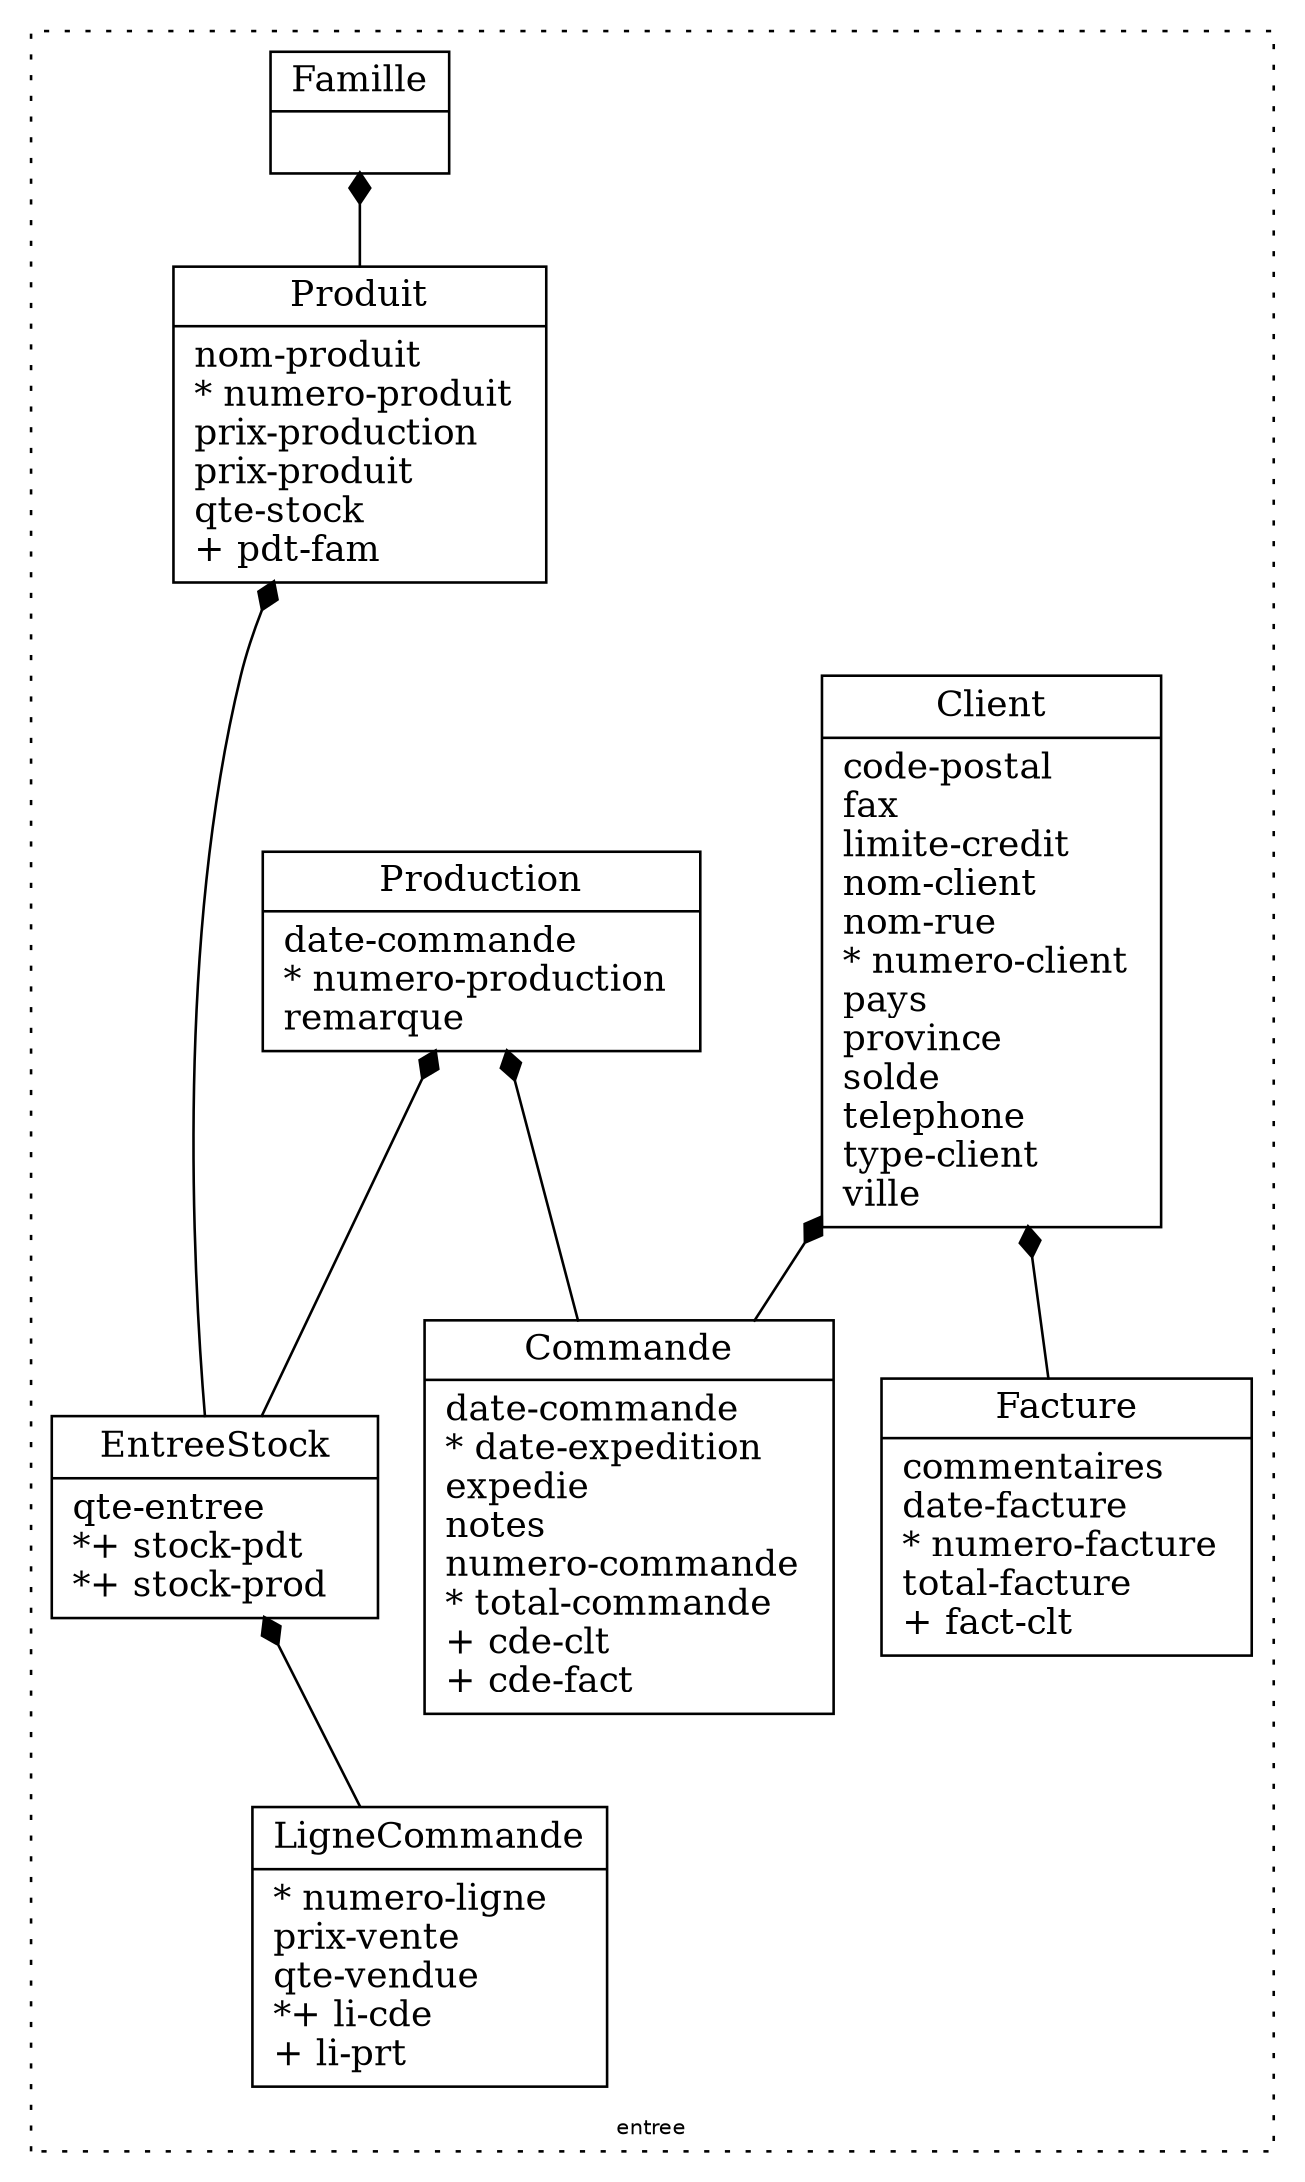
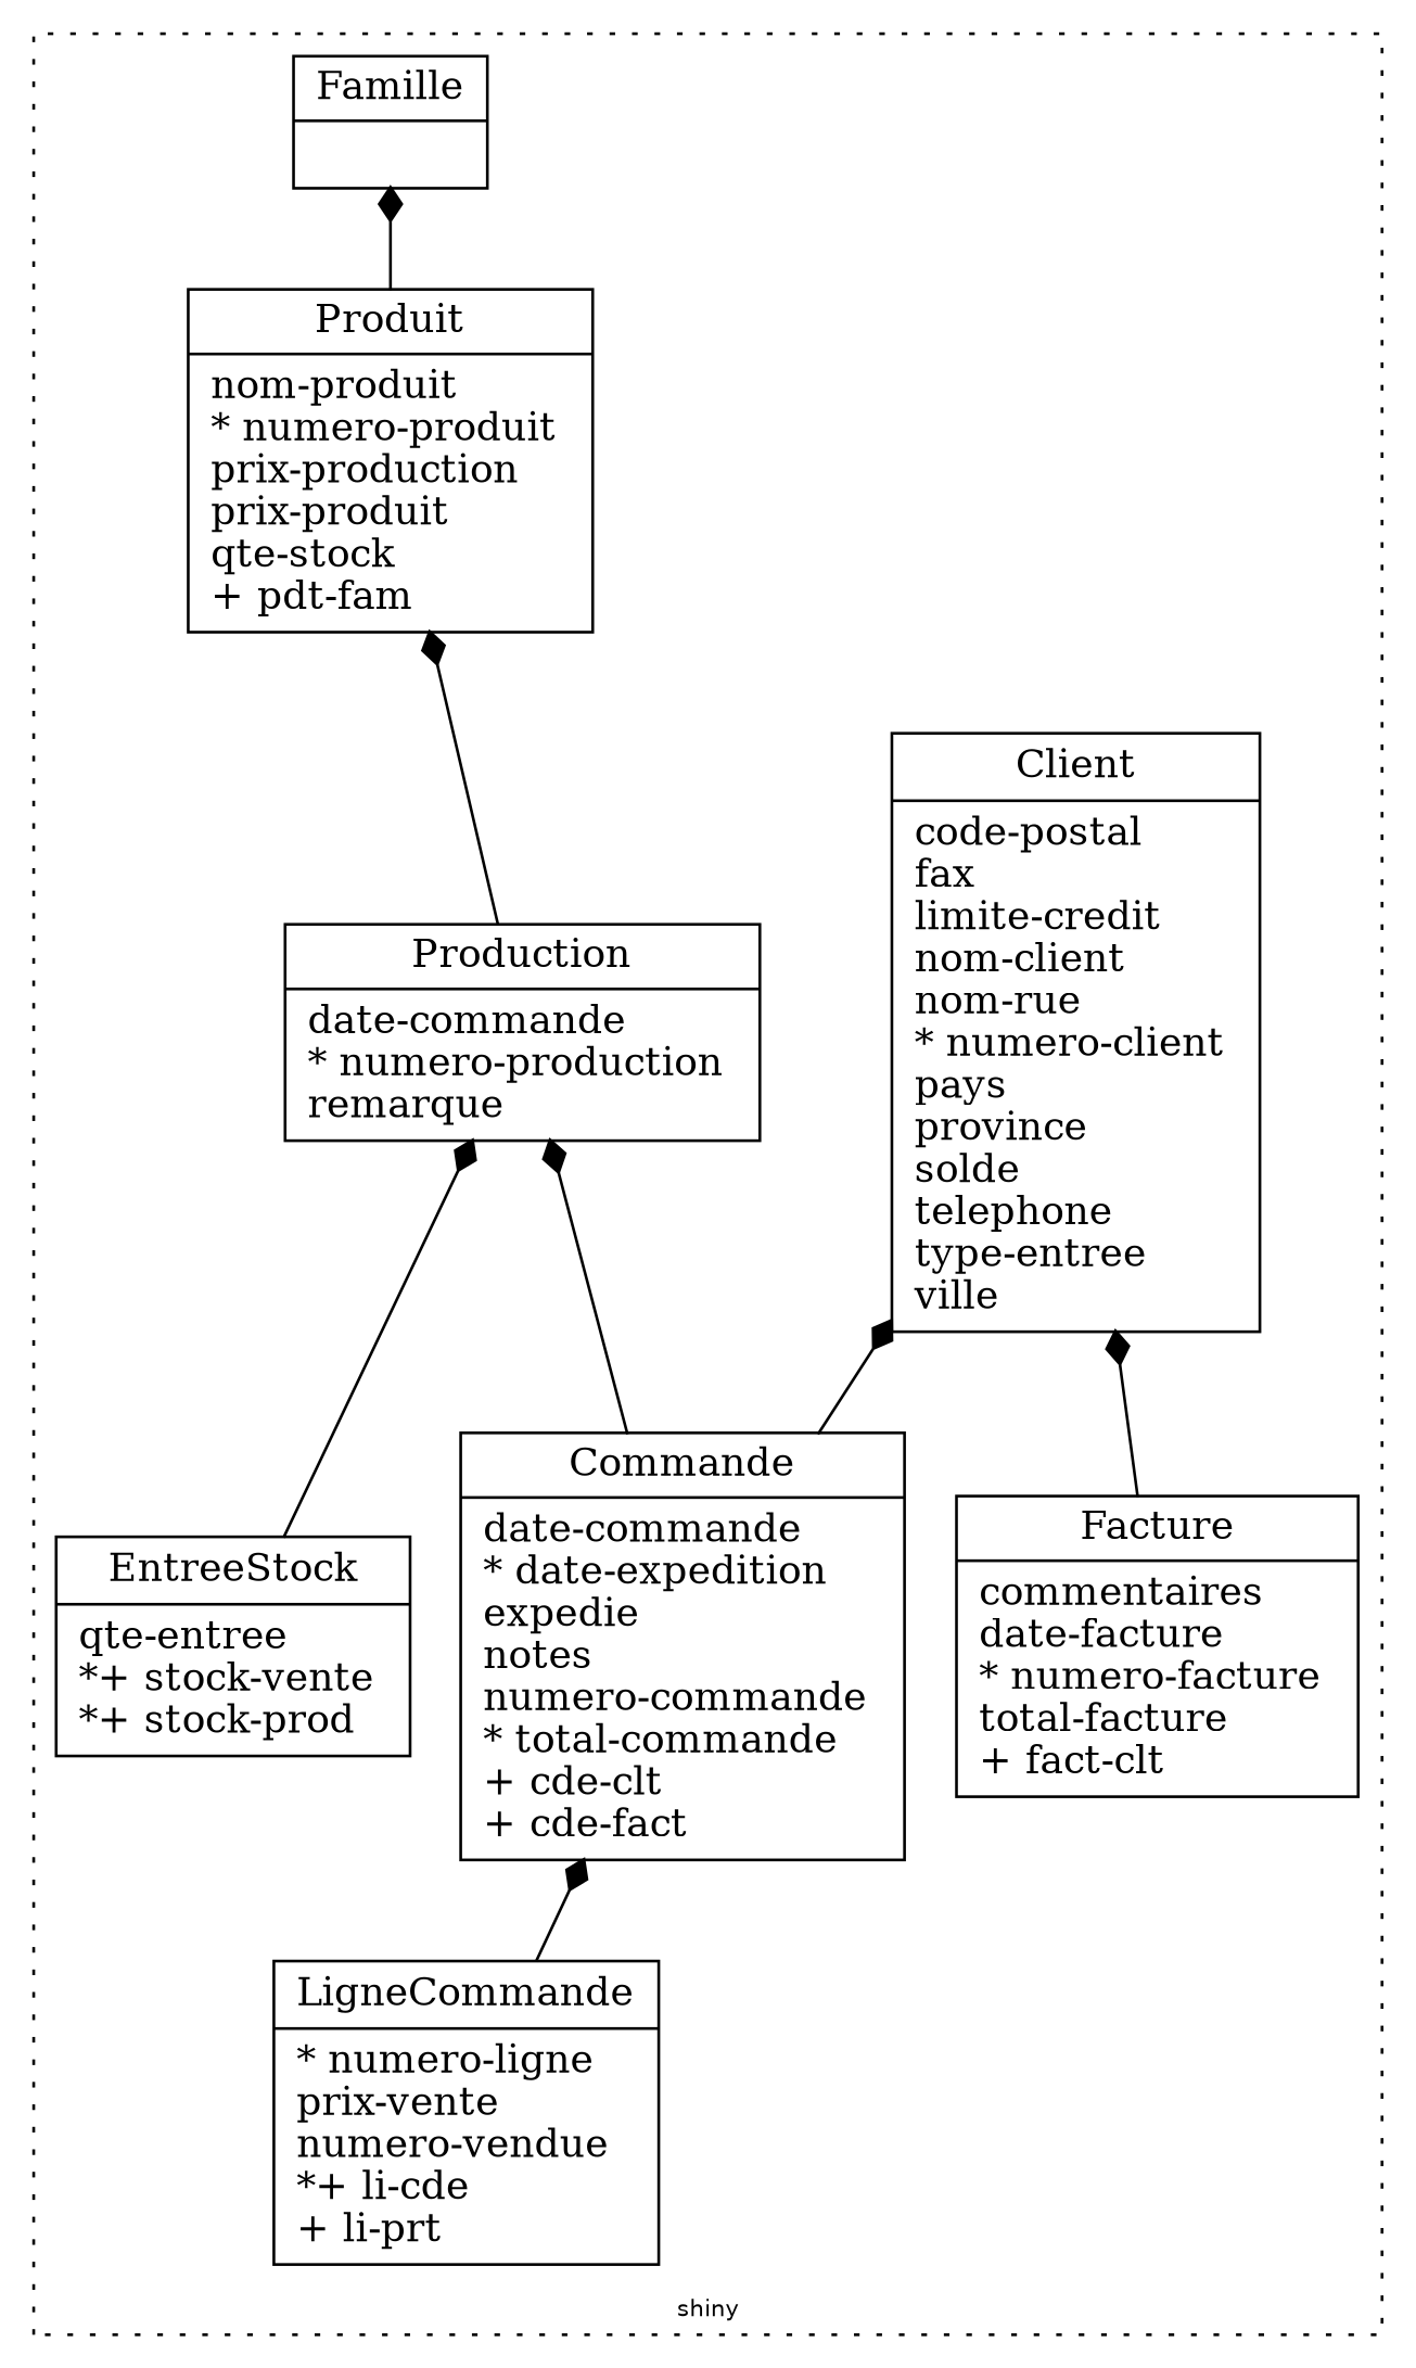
  digraph {
    fontname=Helvetica
    fontsize=8
    rankdir=BT
    node [concentrate=true shape=record]
    edge [arrowhead=diamond arrowtail=none dir=both]
-   n1 [height=0 label="{Client|code-postal \lfax \llimite-credit \lnom-client \lnom-rue \l* numero-client \lpays \lprovince \lsolde \ltelephone \ltype-client \lville \l}" width=0]
+   n1 [height=0 label="{Client|code-postal \lfax \llimite-credit \lnom-client \lnom-rue \l* numero-client \lpays \lprovince \lsolde \ltelephone \ltype-entree \lville \l}" width=0]
    n2 [height=0 label="{Commande|date-commande \l* date-expedition \lexpedie \lnotes \lnumero-commande \l* total-commande \l+ cde-clt \l+ cde-fact \l}" width=0]
-   n3 [height=0 label="{EntreeStock|qte-entree \l*+ stock-pdt \l*+ stock-prod \l}" width=0]
+   n3 [height=0 label="{EntreeStock|qte-entree \l*+ stock-vente \l*+ stock-prod \l}" width=0]
    n4 [height=0 label="{Facture|commentaires \ldate-facture \l* numero-facture \ltotal-facture \l+ fact-clt \l}" width=0]
    n5 [height=0 label="{Famille|}" width=0]
-   n6 [height=0 label="{LigneCommande|* numero-ligne \lprix-vente \lqte-vendue \l*+ li-cde \l+ li-prt \l}" width=0]
+   n6 [height=0 label="{LigneCommande|* numero-ligne \lprix-vente \lnumero-vendue \l*+ li-cde \l+ li-prt \l}" width=0]
    n7 [height=0 label="{Production|date-commande \l* numero-production \lremarque \l}" width=0]
    n8 [height=0 label="{Produit|nom-produit \l* numero-produit \lprix-production \lprix-produit \lqte-stock \l+ pdt-fam \l}" width=0]
    subgraph cluster_1 {
-     label=entree
+     label=shiny
      style=dotted
      n1
      n2
      n3
      n4
      n5
      n6
      n7
      n8
    }
    n2 -> n1
    n2 -> n7
    n3 -> n7
-   n3 -> n8
+   n7 -> n8
    n4 -> n1
-   n6 -> n3
+   n6 -> n2
    n8 -> n5
  }
